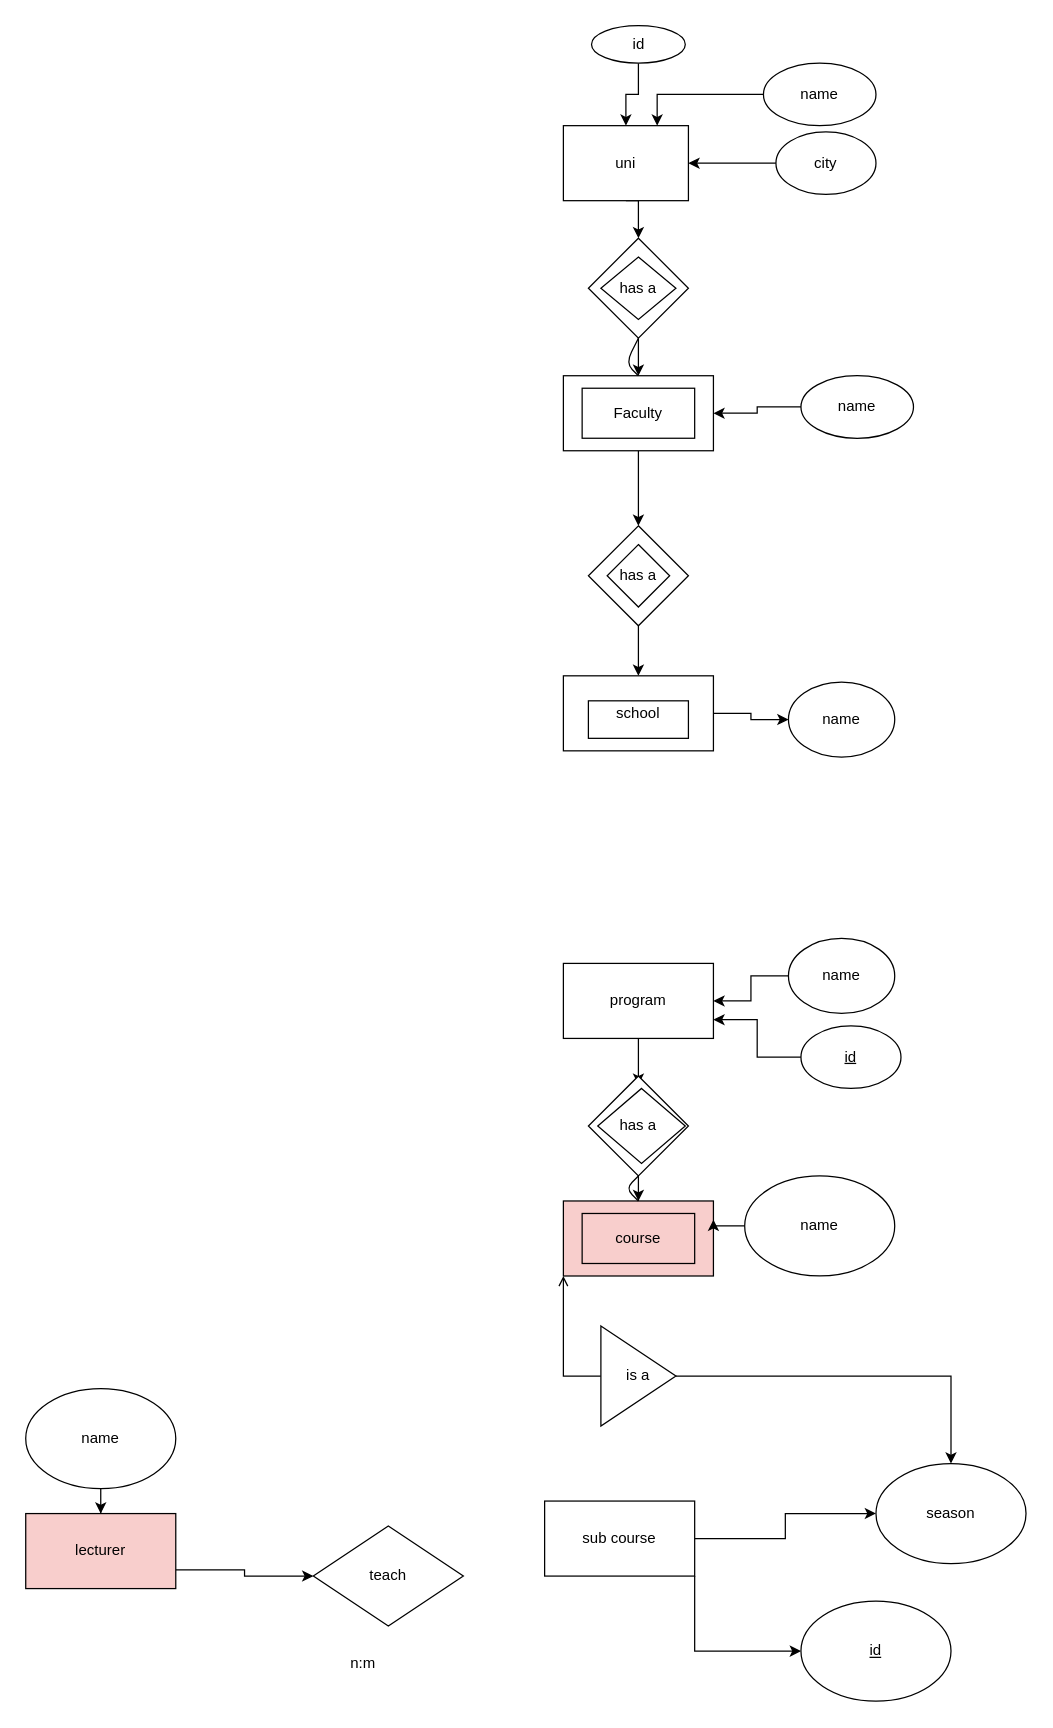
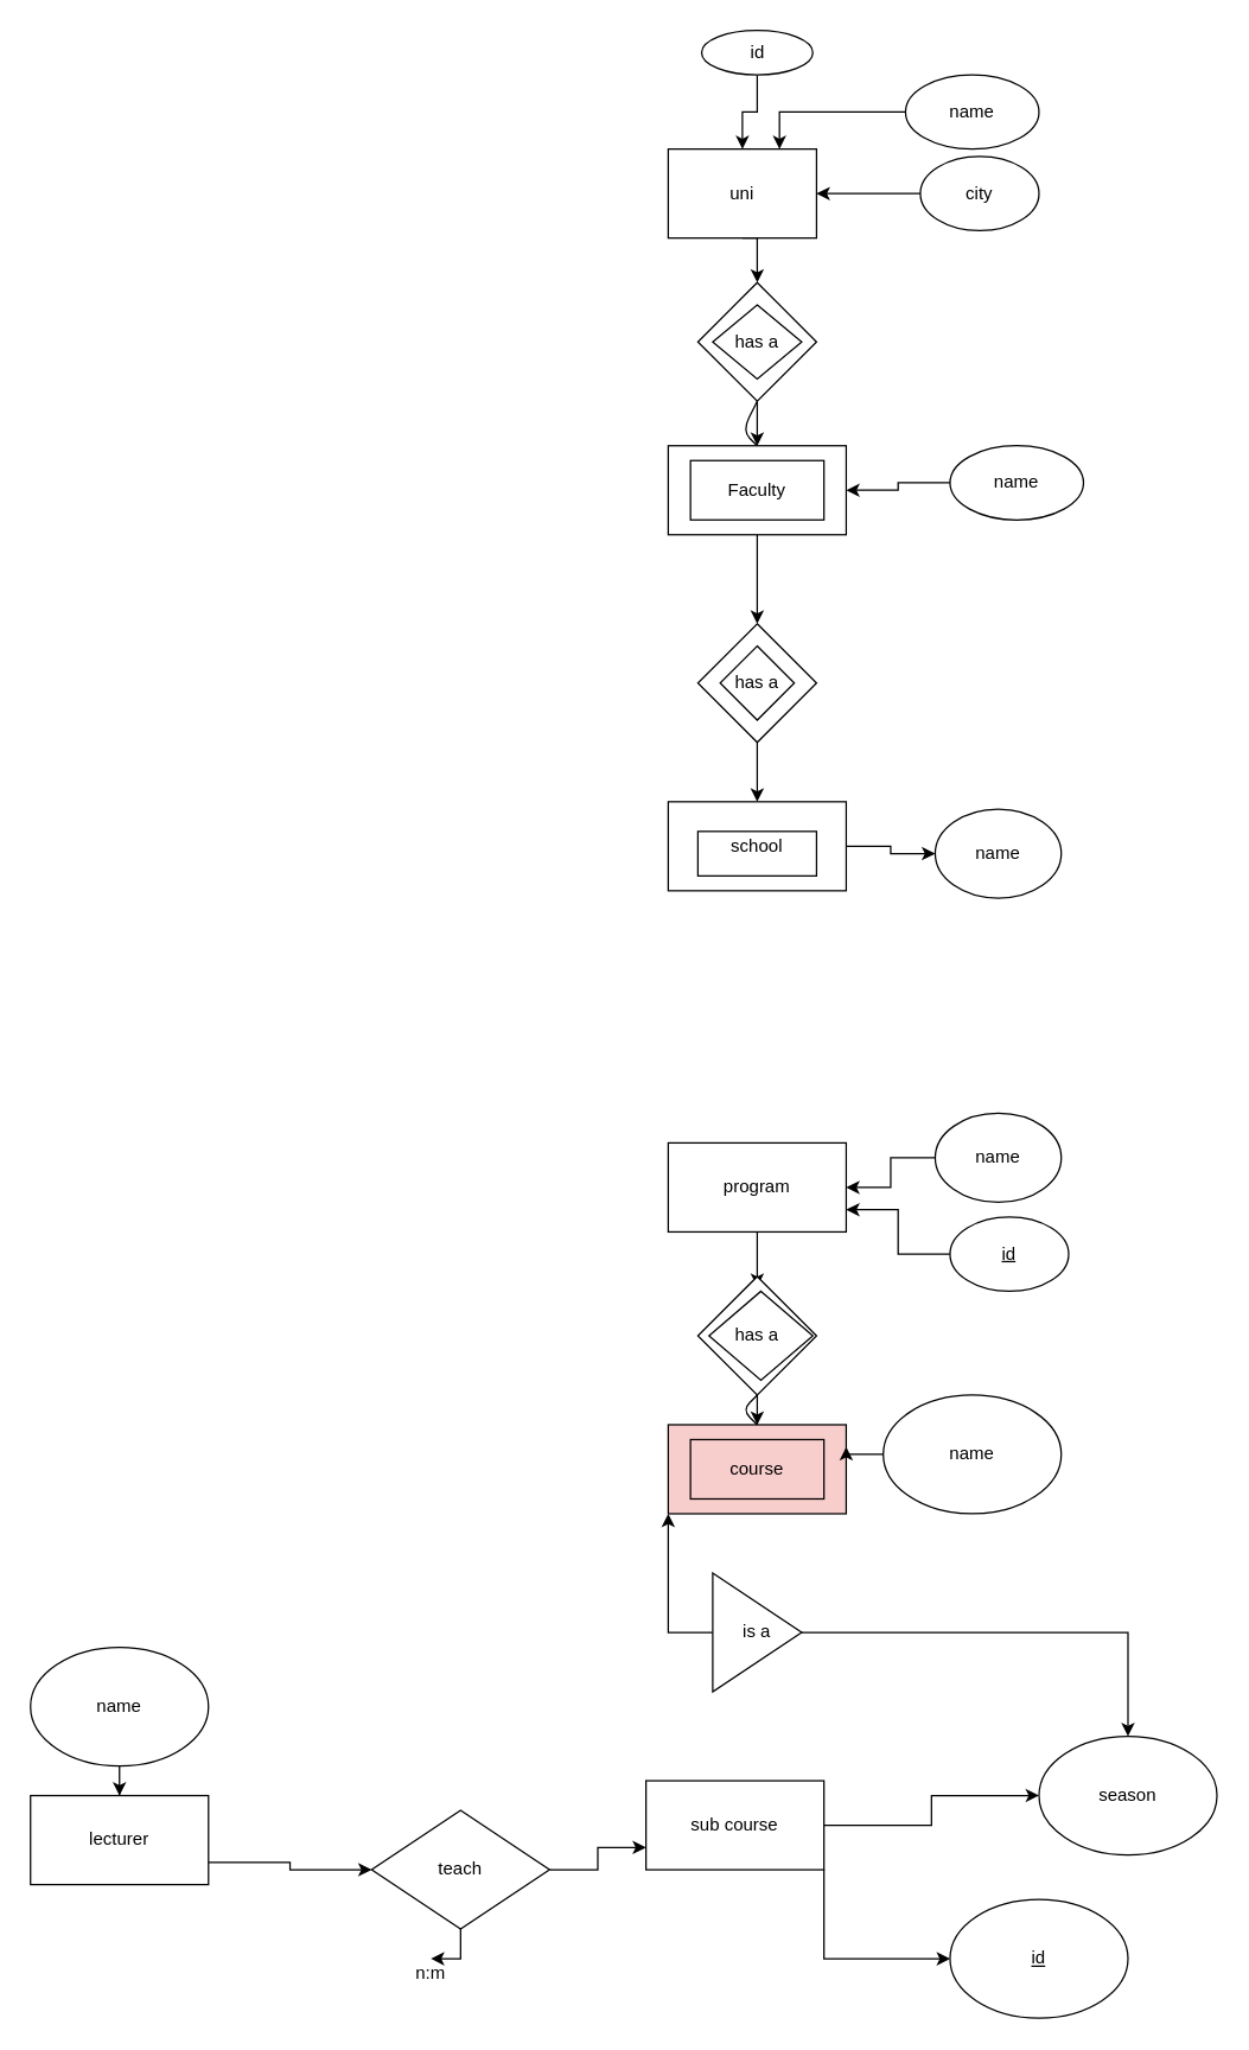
  <mxCell id="0" />
  <mxCell id="1" parent="0" />
  <mxCell id="2" style="edgeStyle=orthogonalEdgeStyle;rounded=0;orthogonalLoop=1;jettySize=auto;html=1;exitX=0.5;exitY=1;exitDx=0;exitDy=0;entryX=0.5;entryY=0;entryDx=0;entryDy=0;" edge="1" parent="1" source="3" target="5"><mxGeometry relative="1" as="geometry" /></mxCell>
  <mxCell id="3" value="uni" style="rounded=0;whiteSpace=wrap;html=1;" vertex="1" parent="1"><mxGeometry x="450" y="100" width="100" height="60" as="geometry" /></mxCell>
  <mxCell id="4" style="edgeStyle=orthogonalEdgeStyle;rounded=0;orthogonalLoop=1;jettySize=auto;html=1;exitX=0.5;exitY=1;exitDx=0;exitDy=0;" edge="1" parent="1" source="5" target="7"><mxGeometry relative="1" as="geometry" /></mxCell>
  <mxCell id="5" value="has a" style="rhombus;whiteSpace=wrap;html=1;" vertex="1" parent="1"><mxGeometry x="470" y="190" width="80" height="80" as="geometry" /></mxCell>
  <mxCell id="6" style="edgeStyle=orthogonalEdgeStyle;rounded=0;orthogonalLoop=1;jettySize=auto;html=1;exitX=0.5;exitY=1;exitDx=0;exitDy=0;" edge="1" parent="1" source="7" target="9"><mxGeometry relative="1" as="geometry" /></mxCell>
  <mxCell id="7" value="&lt;span class=&quot;phrase-token&quot;&gt;Faculty&lt;/span&gt;" style="rounded=0;whiteSpace=wrap;html=1;" vertex="1" parent="1"><mxGeometry x="450" y="300" width="120" height="60" as="geometry" /></mxCell>
  <mxCell id="8" style="edgeStyle=orthogonalEdgeStyle;rounded=0;orthogonalLoop=1;jettySize=auto;html=1;exitX=0.5;exitY=1;exitDx=0;exitDy=0;entryX=0.5;entryY=0;entryDx=0;entryDy=0;" edge="1" parent="1" source="9" target="11"><mxGeometry relative="1" as="geometry" /></mxCell>
  <mxCell id="9" value="has a" style="rhombus;whiteSpace=wrap;html=1;" vertex="1" parent="1"><mxGeometry x="470" y="420" width="80" height="80" as="geometry" /></mxCell>
  <mxCell id="10" style="edgeStyle=orthogonalEdgeStyle;rounded=0;orthogonalLoop=1;jettySize=auto;html=1;exitX=1;exitY=0.5;exitDx=0;exitDy=0;" edge="1" parent="1" source="11" target="30"><mxGeometry relative="1" as="geometry" /></mxCell>
  <mxCell id="11" value="school" style="rounded=0;whiteSpace=wrap;html=1;" vertex="1" parent="1"><mxGeometry x="450" y="540" width="120" height="60" as="geometry" /></mxCell>
  <mxCell id="12" value="course" style="rounded=0;whiteSpace=wrap;html=1;fillColor=#f8cecc;" vertex="1" parent="1"><mxGeometry x="450" y="960" width="120" height="60" as="geometry" /></mxCell>
  <mxCell id="13" style="edgeStyle=orthogonalEdgeStyle;rounded=0;orthogonalLoop=1;jettySize=auto;html=1;exitX=0.5;exitY=1;exitDx=0;exitDy=0;entryX=0.5;entryY=0.088;entryDx=0;entryDy=0;entryPerimeter=0;" edge="1" parent="1" source="14" target="16"><mxGeometry relative="1" as="geometry" /></mxCell>
  <mxCell id="14" value="program" style="rounded=0;whiteSpace=wrap;html=1;" vertex="1" parent="1"><mxGeometry x="450" y="770" width="120" height="60" as="geometry" /></mxCell>
  <mxCell id="15" style="edgeStyle=orthogonalEdgeStyle;rounded=0;orthogonalLoop=1;jettySize=auto;html=1;exitX=0.5;exitY=1;exitDx=0;exitDy=0;" edge="1" parent="1" source="16" target="12"><mxGeometry relative="1" as="geometry" /></mxCell>
  <mxCell id="16" value="has a" style="rhombus;whiteSpace=wrap;html=1;" vertex="1" parent="1"><mxGeometry x="470" y="860" width="80" height="80" as="geometry" /></mxCell>
  <mxCell id="17" style="edgeStyle=orthogonalEdgeStyle;rounded=0;orthogonalLoop=1;jettySize=auto;html=1;exitX=0;exitY=0.5;exitDx=0;exitDy=0;entryX=0.75;entryY=0;entryDx=0;entryDy=0;" edge="1" parent="1" source="18" target="3"><mxGeometry relative="1" as="geometry" /></mxCell>
  <mxCell id="18" value="name" style="ellipse;whiteSpace=wrap;html=1;" vertex="1" parent="1"><mxGeometry x="610" y="50" width="90" height="50" as="geometry" /></mxCell>
  <mxCell id="19" style="edgeStyle=orthogonalEdgeStyle;rounded=0;orthogonalLoop=1;jettySize=auto;html=1;exitX=0;exitY=0.5;exitDx=0;exitDy=0;" edge="1" parent="1" source="20" target="3"><mxGeometry relative="1" as="geometry" /></mxCell>
  <mxCell id="20" value="city" style="ellipse;whiteSpace=wrap;html=1;" vertex="1" parent="1"><mxGeometry x="620" y="105" width="80" height="50" as="geometry" /></mxCell>
  <mxCell id="21" style="edgeStyle=orthogonalEdgeStyle;rounded=0;orthogonalLoop=1;jettySize=auto;html=1;exitX=0.5;exitY=1;exitDx=0;exitDy=0;" edge="1" parent="1" source="22" target="3"><mxGeometry relative="1" as="geometry" /></mxCell>
  <mxCell id="22" value="id" style="ellipse;whiteSpace=wrap;html=1;" vertex="1" parent="1"><mxGeometry x="472.5" y="20" width="75" height="30" as="geometry" /></mxCell>
  <mxCell id="23" style="edgeStyle=orthogonalEdgeStyle;rounded=0;orthogonalLoop=1;jettySize=auto;html=1;exitX=0;exitY=0.5;exitDx=0;exitDy=0;entryX=1;entryY=0.5;entryDx=0;entryDy=0;" edge="1" parent="1" source="24" target="7"><mxGeometry relative="1" as="geometry" /></mxCell>
  <mxCell id="24" value="name" style="ellipse;whiteSpace=wrap;html=1;" vertex="1" parent="1"><mxGeometry x="640" y="300" width="90" height="50" as="geometry" /></mxCell>
  <mxCell id="25" value="" style="rounded=0;whiteSpace=wrap;html=1;fillColor=none;" vertex="1" parent="1"><mxGeometry x="465" y="310" width="90" height="40" as="geometry" /></mxCell>
  <mxCell id="26" value="" style="rhombus;whiteSpace=wrap;html=1;fillColor=none;" vertex="1" parent="1"><mxGeometry x="480" y="205" width="60" height="50" as="geometry" /></mxCell>
  <mxCell id="27" value="" style="endArrow=none;html=1;exitX=0.5;exitY=0;exitDx=0;exitDy=0;" edge="1" parent="1" source="7"><mxGeometry width="50" height="50" relative="1" as="geometry"><mxPoint x="460" y="320" as="sourcePoint" /><mxPoint x="510" y="270" as="targetPoint" /><Array as="points"><mxPoint x="500" y="290" /></Array></mxGeometry></mxCell>
  <mxCell id="28" value="" style="rounded=0;whiteSpace=wrap;html=1;fillColor=none;" vertex="1" parent="1"><mxGeometry x="470" y="560" width="80" height="30" as="geometry" /></mxCell>
  <mxCell id="29" value="" style="rhombus;whiteSpace=wrap;html=1;fillColor=none;" vertex="1" parent="1"><mxGeometry x="485" y="435" width="50" height="50" as="geometry" /></mxCell>
  <mxCell id="30" value="name" style="ellipse;whiteSpace=wrap;html=1;" vertex="1" parent="1"><mxGeometry x="630" y="545" width="85" height="60" as="geometry" /></mxCell>
  <mxCell id="31" style="edgeStyle=orthogonalEdgeStyle;rounded=0;orthogonalLoop=1;jettySize=auto;html=1;exitX=0;exitY=0.5;exitDx=0;exitDy=0;entryX=1;entryY=0.75;entryDx=0;entryDy=0;" edge="1" parent="1" source="32" target="14"><mxGeometry relative="1" as="geometry" /></mxCell>
  <mxCell id="32" value="&lt;u&gt;id&lt;/u&gt;" style="ellipse;whiteSpace=wrap;html=1;" vertex="1" parent="1"><mxGeometry x="640" y="820" width="80" height="50" as="geometry" /></mxCell>
  <mxCell id="33" style="edgeStyle=orthogonalEdgeStyle;rounded=0;orthogonalLoop=1;jettySize=auto;html=1;exitX=0;exitY=0.5;exitDx=0;exitDy=0;" edge="1" parent="1" source="34" target="14"><mxGeometry relative="1" as="geometry" /></mxCell>
  <mxCell id="34" value="name" style="ellipse;whiteSpace=wrap;html=1;" vertex="1" parent="1"><mxGeometry x="630" y="750" width="85" height="60" as="geometry" /></mxCell>
  <mxCell id="35" style="edgeStyle=orthogonalEdgeStyle;rounded=0;orthogonalLoop=1;jettySize=auto;html=1;exitX=0;exitY=0.5;exitDx=0;exitDy=0;entryX=1;entryY=0.25;entryDx=0;entryDy=0;" edge="1" parent="1" source="36" target="12"><mxGeometry relative="1" as="geometry" /></mxCell>
  <mxCell id="36" value="name" style="ellipse;whiteSpace=wrap;html=1;fillColor=#ffffff;" vertex="1" parent="1"><mxGeometry x="595" y="940" width="120" height="80" as="geometry" /></mxCell>
  <mxCell id="37" value="" style="rounded=0;whiteSpace=wrap;html=1;fillColor=none;" vertex="1" parent="1"><mxGeometry x="465" y="970" width="90" height="40" as="geometry" /></mxCell>
  <mxCell id="38" style="edgeStyle=orthogonalEdgeStyle;rounded=0;orthogonalLoop=1;jettySize=auto;html=1;exitX=1;exitY=0.5;exitDx=0;exitDy=0;" edge="1" parent="1" source="40" target="44"><mxGeometry relative="1" as="geometry" /></mxCell>
  <mxCell id="39" style="edgeStyle=orthogonalEdgeStyle;rounded=0;orthogonalLoop=1;jettySize=auto;html=1;exitX=1;exitY=1;exitDx=0;exitDy=0;entryX=0;entryY=0.5;entryDx=0;entryDy=0;" edge="1" parent="1" source="40" target="45"><mxGeometry relative="1" as="geometry" /></mxCell>
  <mxCell id="40" value="sub course" style="rounded=0;whiteSpace=wrap;html=1;" vertex="1" parent="1"><mxGeometry x="435" y="1200" width="120" height="60" as="geometry" /></mxCell>
- <mxCell id="41" style="edgeStyle=orthogonalEdgeStyle;rounded=0;orthogonalLoop=1;jettySize=auto;html=1;exitX=0;exitY=0.5;exitDx=0;exitDy=0;entryX=0;entryY=1;entryDx=0;entryDy=0;endArrow=open;" edge="1" parent="1" source="43" target="12"><mxGeometry relative="1" as="geometry" /></mxCell>
+ <mxCell id="41" style="edgeStyle=orthogonalEdgeStyle;rounded=0;orthogonalLoop=1;jettySize=auto;html=1;exitX=0;exitY=0.5;exitDx=0;exitDy=0;entryX=0;entryY=1;entryDx=0;entryDy=0;" edge="1" parent="1" source="43" target="12"><mxGeometry relative="1" as="geometry" /></mxCell>
  <mxCell id="42" style="edgeStyle=orthogonalEdgeStyle;rounded=0;orthogonalLoop=1;jettySize=auto;html=1;exitX=1;exitY=0.5;exitDx=0;exitDy=0;" edge="1" parent="1" source="43" target="44"><mxGeometry relative="1" as="geometry" /></mxCell>
  <mxCell id="43" value="is a " style="triangle;whiteSpace=wrap;html=1;fillColor=#ffffff;" vertex="1" parent="1"><mxGeometry x="480" y="1060" width="60" height="80" as="geometry" /></mxCell>
  <mxCell id="44" value="season" style="ellipse;whiteSpace=wrap;html=1;fillColor=#ffffff;" vertex="1" parent="1"><mxGeometry x="700" y="1170" width="120" height="80" as="geometry" /></mxCell>
  <mxCell id="45" value="&lt;u&gt;id&lt;/u&gt;" style="ellipse;whiteSpace=wrap;html=1;fillColor=#ffffff;" vertex="1" parent="1"><mxGeometry x="640" y="1280" width="120" height="80" as="geometry" /></mxCell>
  <mxCell id="46" value="" style="rhombus;whiteSpace=wrap;html=1;fillColor=none;" vertex="1" parent="1"><mxGeometry x="477.5" y="870" width="70" height="60" as="geometry" /></mxCell>
  <mxCell id="47" value="" style="endArrow=none;html=1;" edge="1" parent="1"><mxGeometry width="50" height="50" relative="1" as="geometry"><mxPoint x="510" y="960" as="sourcePoint" /><mxPoint x="510" y="940" as="targetPoint" /><Array as="points"><mxPoint x="500" y="950" /></Array></mxGeometry></mxCell>
  <mxCell id="48" style="edgeStyle=orthogonalEdgeStyle;rounded=0;orthogonalLoop=1;jettySize=auto;html=1;exitX=1;exitY=0.75;exitDx=0;exitDy=0;entryX=0;entryY=0.5;entryDx=0;entryDy=0;" edge="1" parent="1" source="49" target="54"><mxGeometry relative="1" as="geometry" /></mxCell>
- <mxCell id="49" value="lecturer" style="rounded=0;whiteSpace=wrap;html=1;fillColor=#f8cecc;" vertex="1" parent="1"><mxGeometry x="20" y="1210" width="120" height="60" as="geometry" /></mxCell>
+ <mxCell id="49" value="lecturer" style="rounded=0;whiteSpace=wrap;html=1;" vertex="1" parent="1"><mxGeometry x="20" y="1210" width="120" height="60" as="geometry" /></mxCell>
  <mxCell id="50" style="edgeStyle=orthogonalEdgeStyle;rounded=0;orthogonalLoop=1;jettySize=auto;html=1;exitX=0.5;exitY=1;exitDx=0;exitDy=0;" edge="1" parent="1" source="51" target="49"><mxGeometry relative="1" as="geometry" /></mxCell>
  <mxCell id="51" value="name" style="ellipse;whiteSpace=wrap;html=1;fillColor=#ffffff;" vertex="1" parent="1"><mxGeometry x="20" y="1110" width="120" height="80" as="geometry" /></mxCell>
+ <mxCell id="52" style="edgeStyle=orthogonalEdgeStyle;rounded=0;orthogonalLoop=1;jettySize=auto;html=1;exitX=0.5;exitY=1;exitDx=0;exitDy=0;" edge="1" parent="1" source="54" target="55"><mxGeometry relative="1" as="geometry" /></mxCell>
+ <mxCell id="53" style="edgeStyle=orthogonalEdgeStyle;rounded=0;orthogonalLoop=1;jettySize=auto;html=1;exitX=1;exitY=0.5;exitDx=0;exitDy=0;entryX=0;entryY=0.75;entryDx=0;entryDy=0;" edge="1" parent="1" source="54" target="40"><mxGeometry relative="1" as="geometry" /></mxCell>
  <mxCell id="54" value="teach" style="rhombus;whiteSpace=wrap;html=1;fillColor=#ffffff;" vertex="1" parent="1"><mxGeometry x="250" y="1220" width="120" height="80" as="geometry" /></mxCell>
  <mxCell id="55" value="n:m" style="text;html=1;strokeColor=none;fillColor=none;align=center;verticalAlign=middle;whiteSpace=wrap;rounded=0;" vertex="1" parent="1"><mxGeometry x="270" y="1320" width="40" height="20" as="geometry" /></mxCell>
